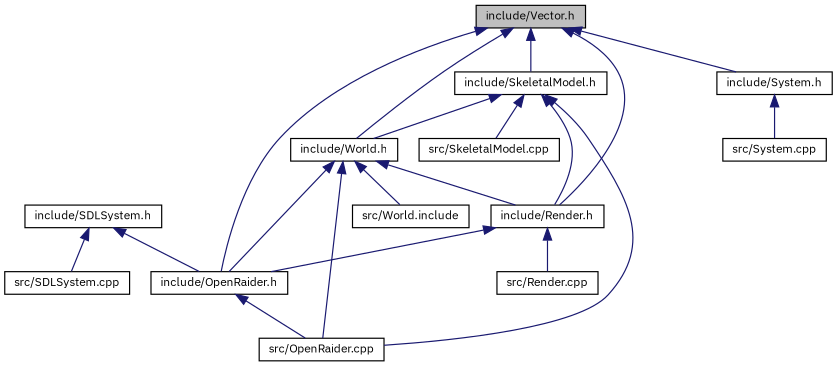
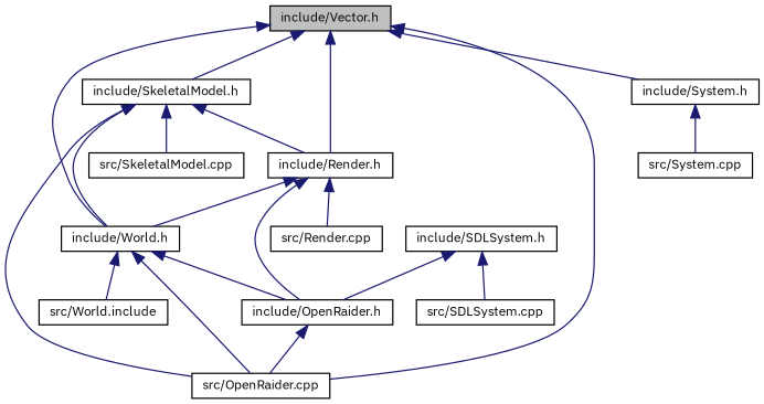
  digraph {
    fontname="IBM Plex Sans"
    node [color=black fillcolor=white fontname="IBM Plex Sans" fontsize=10 shape=record style=filled]
    edge [color=midnightblue dir=back fontname="IBM Plex Sans" fontsize=10 labelfontname=Helvetica labelfontsize=10 style=solid]
    n1 [fillcolor=grey75 fontcolor=black height=0.2 label="include/Vector.h" width=0.4]
    n2 [height=0.2 label="include/OpenRaider.h" width=0.4]
    n3 [height=0.2 label="include/Render.h" width=0.4]
    n4 [height=0.2 label="include/SkeletalModel.h" width=0.4]
    n5 [height=0.2 label="include/World.h" width=0.4]
    n6 [height=0.2 label="include/System.h" width=0.4]
    n7 [height=0.2 label="src/OpenRaider.cpp" width=0.4]
    n8 [height=0.2 label="src/Render.cpp" width=0.4]
    n9 [height=0.2 label="src/SkeletalModel.cpp" width=0.4]
    n10 [height=0.2 label="src/World.include" width=0.4]
    n11 [height=0.2 label="src/System.cpp" width=0.4]
    n12 [height=0.2 label="include/SDLSystem.h" width=0.4]
    n13 [height=0.2 label="src/SDLSystem.cpp" width=0.4]
-   n1 -> n2
+   n1 -> n7
    n1 -> n3
    n1 -> n4
    n1 -> n5
    n1 -> n6
    n2 -> n7
    n3 -> n2
    n3 -> n8
    n4 -> n3
    n4 -> n5
    n4 -> n7
    n4 -> n9
    n5 -> n2
-   n5 -> n3
+   n3 -> n5
    n5 -> n7
    n5 -> n10
    n6 -> n11
    n12 -> n2
    n12 -> n13
  }
